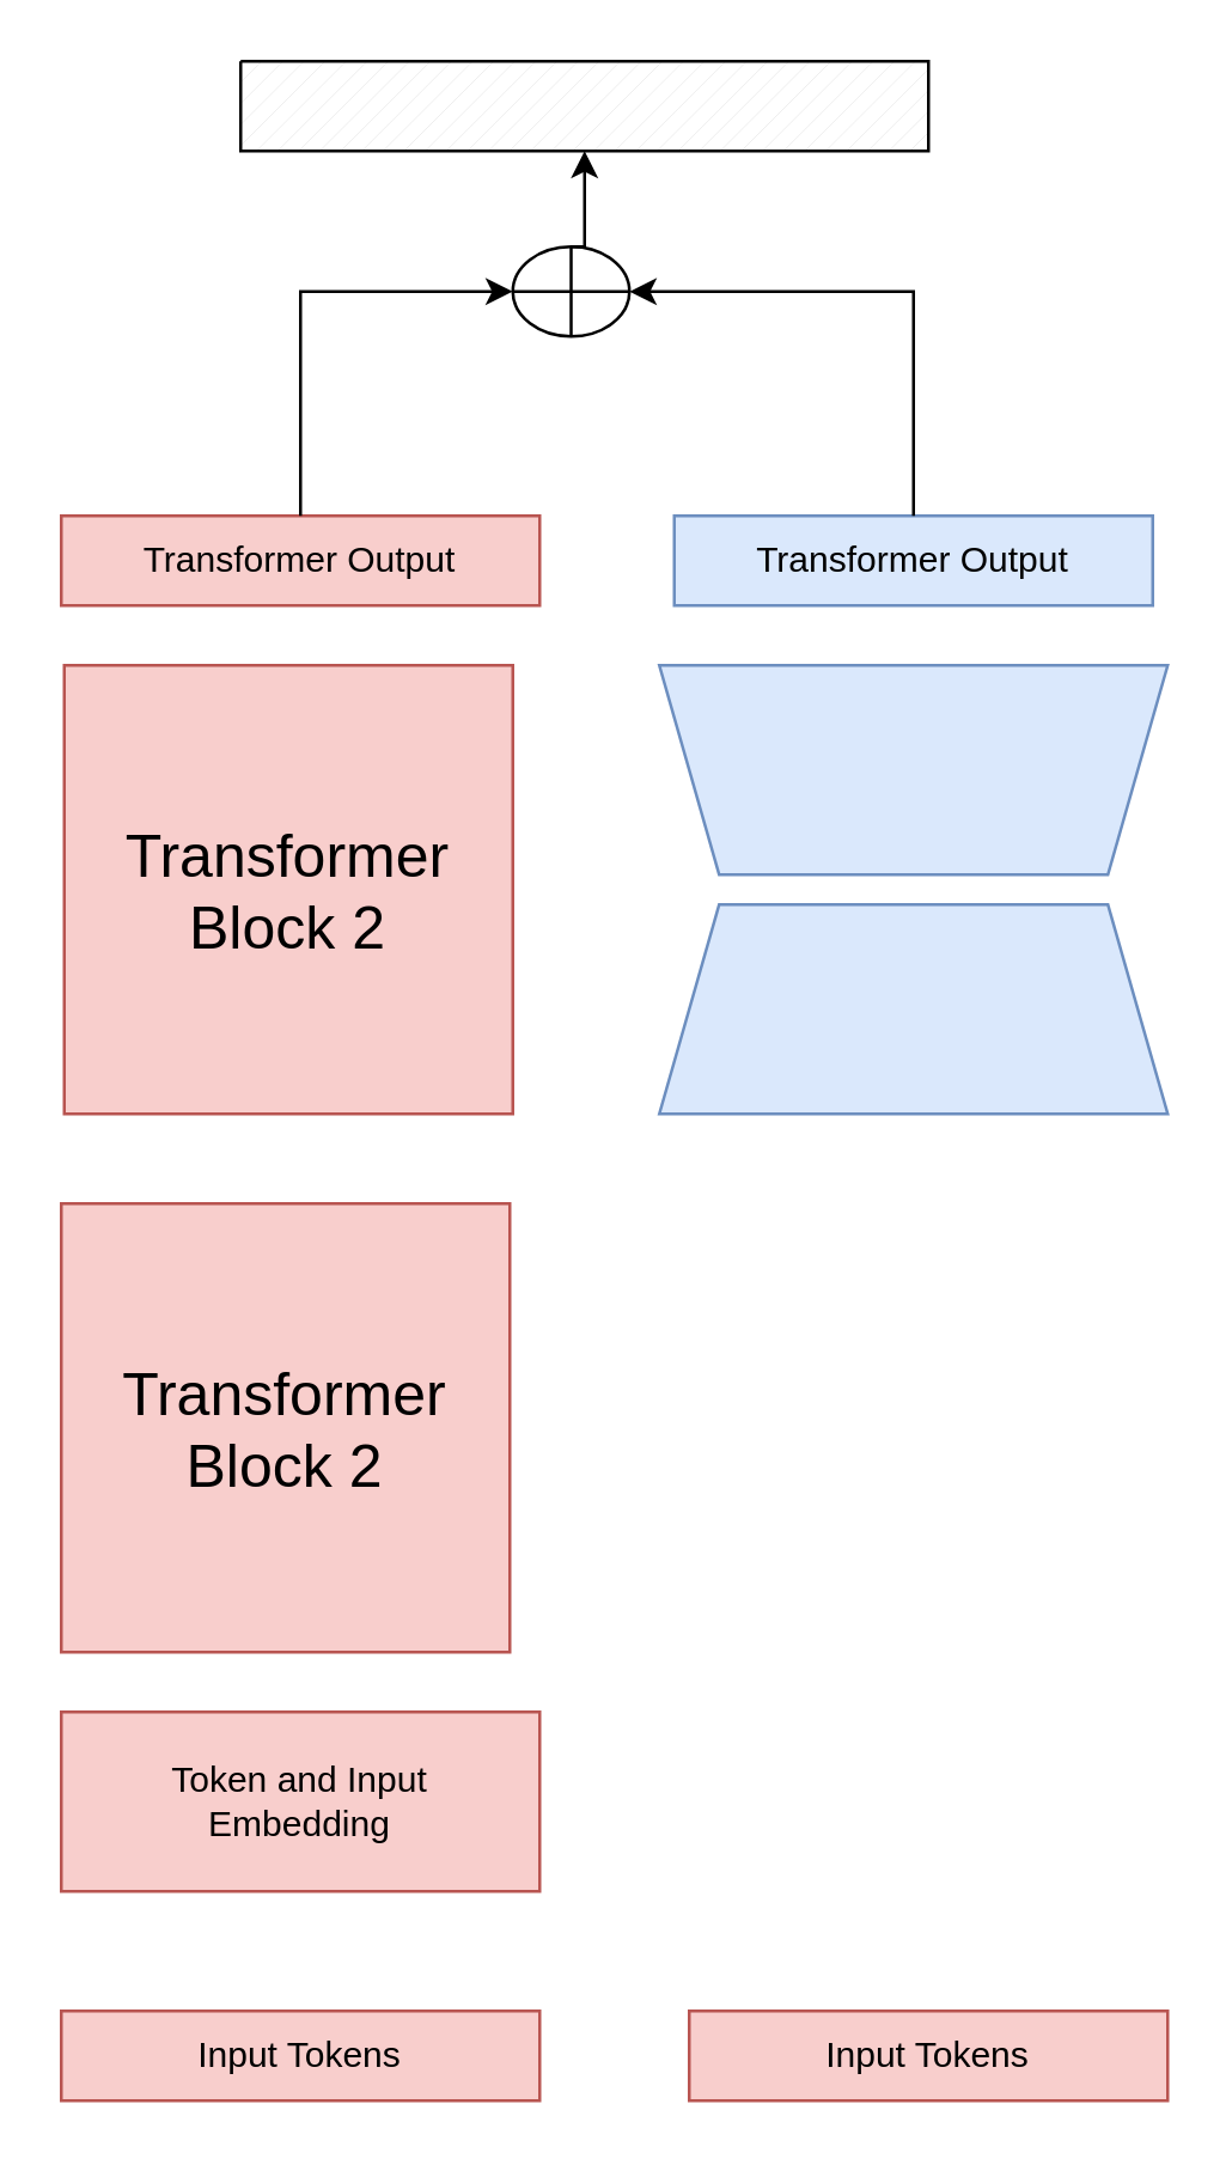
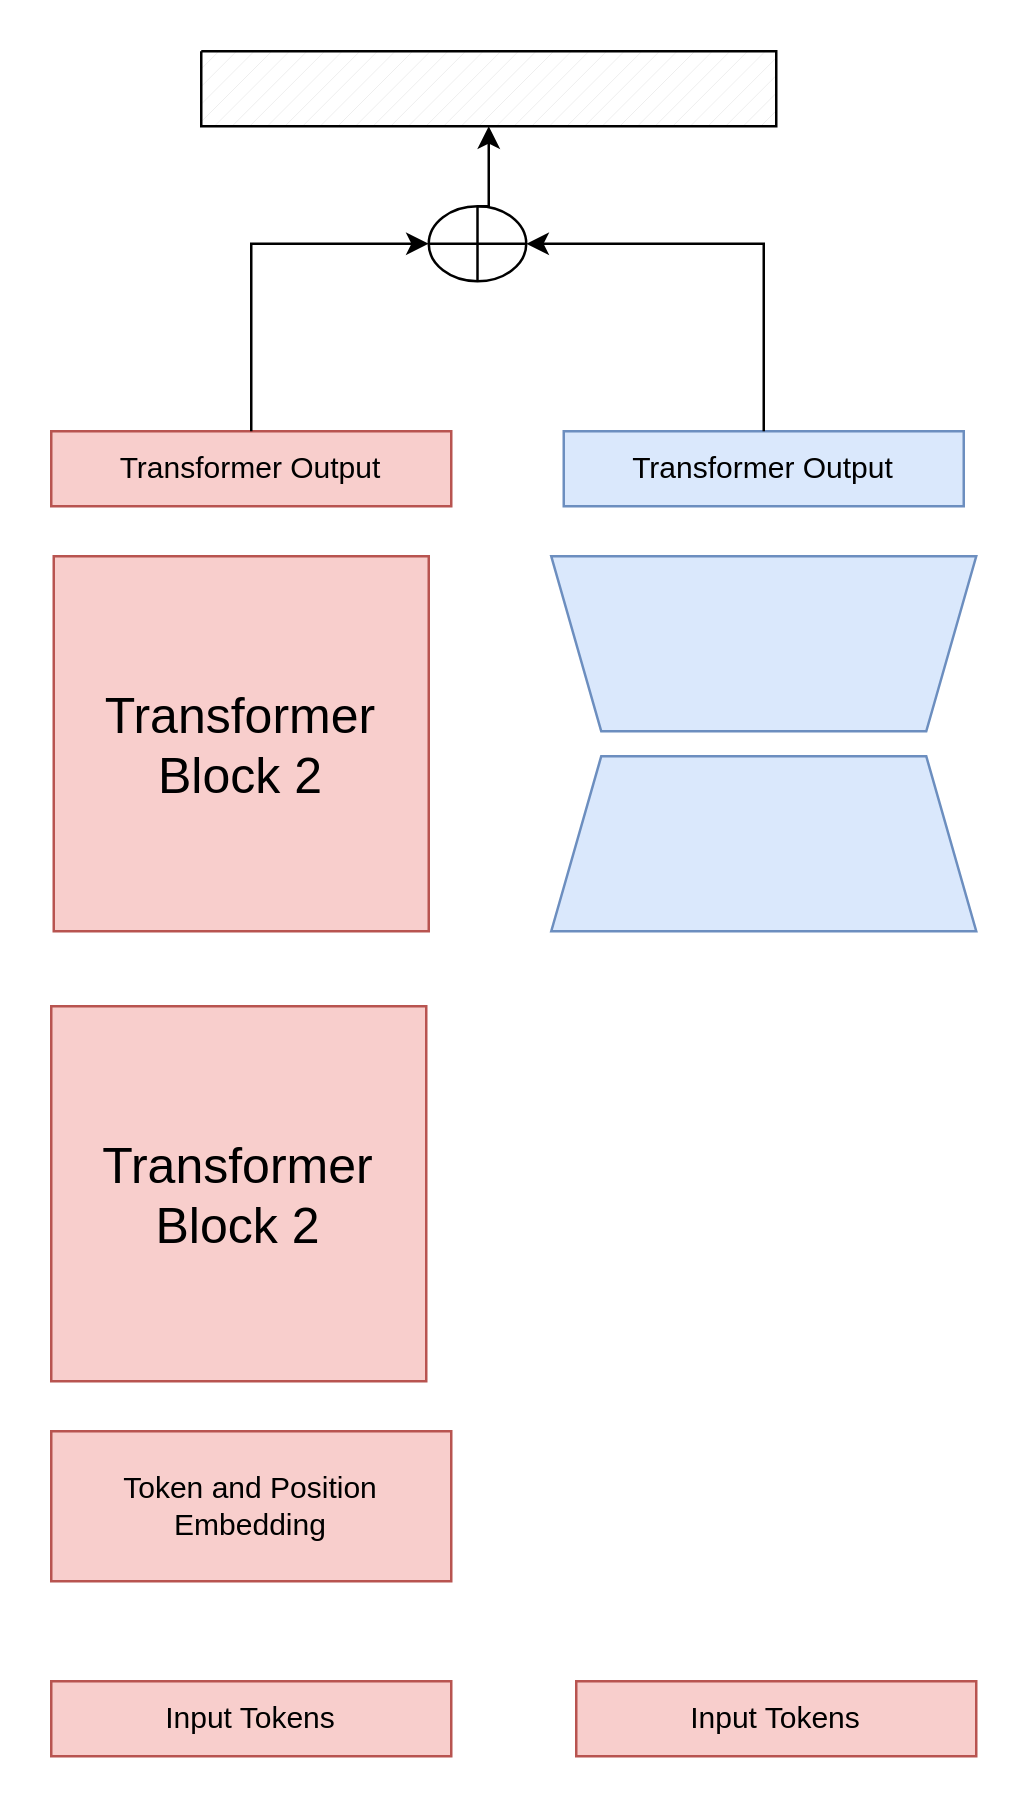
  <mxCell id="0" />
  <mxCell id="1" parent="0" />
  <mxCell id="2" value="Transformer Block 2" style="whiteSpace=wrap;html=1;aspect=fixed;fontSize=20;fillColor=#f8cecc;strokeColor=#b85450;" vertex="1" parent="1"><mxGeometry x="21" y="222" width="150" height="150" as="geometry" /></mxCell>
  <mxCell id="3" value="" style="shape=trapezoid;perimeter=trapezoidPerimeter;whiteSpace=wrap;html=1;fixedSize=1;rotation=-180;fillColor=#dae8fc;strokeColor=#6c8ebf;" vertex="1" parent="1"><mxGeometry x="220" y="222" width="170" height="70" as="geometry" /></mxCell>
  <mxCell id="4" value="" style="shape=trapezoid;perimeter=trapezoidPerimeter;whiteSpace=wrap;html=1;fixedSize=1;rotation=0;fillColor=#dae8fc;strokeColor=#6c8ebf;" vertex="1" parent="1"><mxGeometry x="220" y="302" width="170" height="70" as="geometry" /></mxCell>
  <mxCell id="5" value="Input Tokens" style="rounded=0;whiteSpace=wrap;html=1;fillColor=#f8cecc;strokeColor=#b85450;" vertex="1" parent="1"><mxGeometry x="20" y="672" width="160" height="30" as="geometry" /></mxCell>
  <mxCell id="6" value="Input Tokens" style="rounded=0;whiteSpace=wrap;html=1;fillColor=#f8cecc;strokeColor=#b85450;" vertex="1" parent="1"><mxGeometry x="230" y="672" width="160" height="30" as="geometry" /></mxCell>
- <mxCell id="7" value="Token and Input&lt;div&gt;Embedding&lt;/div&gt;" style="rounded=0;whiteSpace=wrap;html=1;fillColor=#f8cecc;strokeColor=#b85450;" vertex="1" parent="1"><mxGeometry x="20" y="572" width="160" height="60" as="geometry" /></mxCell>
+ <mxCell id="7" value="Token and Position&lt;div&gt;Embedding&lt;/div&gt;" style="rounded=0;whiteSpace=wrap;html=1;fillColor=#f8cecc;strokeColor=#b85450;" vertex="1" parent="1"><mxGeometry x="20" y="572" width="160" height="60" as="geometry" /></mxCell>
  <mxCell id="8" value="Transformer Block 2" style="whiteSpace=wrap;html=1;aspect=fixed;fontSize=20;fillColor=#f8cecc;strokeColor=#b85450;" vertex="1" parent="1"><mxGeometry x="20" y="402" width="150" height="150" as="geometry" /></mxCell>
  <mxCell id="9" value="Transformer Output" style="rounded=0;whiteSpace=wrap;html=1;fillColor=#f8cecc;strokeColor=#b85450;" vertex="1" parent="1"><mxGeometry x="20" y="172" width="160" height="30" as="geometry" /></mxCell>
  <mxCell id="10" value="Transformer Output" style="rounded=0;whiteSpace=wrap;html=1;fillColor=#dae8fc;strokeColor=#6c8ebf;" vertex="1" parent="1"><mxGeometry x="225" y="172" width="160" height="30" as="geometry" /></mxCell>
  <mxCell id="11" value="" style="verticalLabelPosition=bottom;verticalAlign=top;html=1;shape=mxgraph.flowchart.summing_function;" vertex="1" parent="1"><mxGeometry x="171" y="82" width="39" height="30" as="geometry" /></mxCell>
  <mxCell id="12" style="edgeStyle=orthogonalEdgeStyle;rounded=0;orthogonalLoop=1;jettySize=auto;html=1;exitX=0.5;exitY=0;exitDx=0;exitDy=0;entryX=0;entryY=0.5;entryDx=0;entryDy=0;entryPerimeter=0;" edge="1" parent="1" source="9" target="11"><mxGeometry relative="1" as="geometry" /></mxCell>
  <mxCell id="13" style="edgeStyle=orthogonalEdgeStyle;rounded=0;orthogonalLoop=1;jettySize=auto;html=1;exitX=0.5;exitY=0;exitDx=0;exitDy=0;entryX=1;entryY=0.5;entryDx=0;entryDy=0;entryPerimeter=0;" edge="1" parent="1" source="10" target="11"><mxGeometry relative="1" as="geometry" /></mxCell>
  <mxCell id="14" value="" style="verticalLabelPosition=bottom;verticalAlign=top;html=1;shape=mxgraph.basic.patternFillRect;fillStyle=diag;step=5;fillStrokeWidth=0.2;fillStrokeColor=#dddddd;" vertex="1" parent="1"><mxGeometry x="80" y="20" width="230" height="30" as="geometry" /></mxCell>
  <mxCell id="15" style="edgeStyle=orthogonalEdgeStyle;rounded=0;orthogonalLoop=1;jettySize=auto;html=1;exitX=0.5;exitY=0;exitDx=0;exitDy=0;exitPerimeter=0;entryX=0.5;entryY=1;entryDx=0;entryDy=0;entryPerimeter=0;" edge="1" parent="1" source="11" target="14"><mxGeometry relative="1" as="geometry" /></mxCell>
